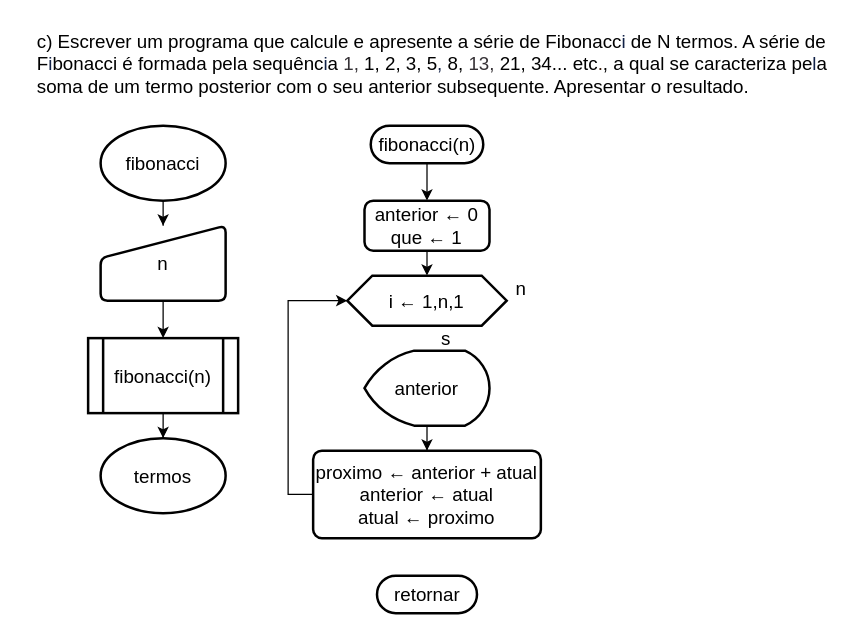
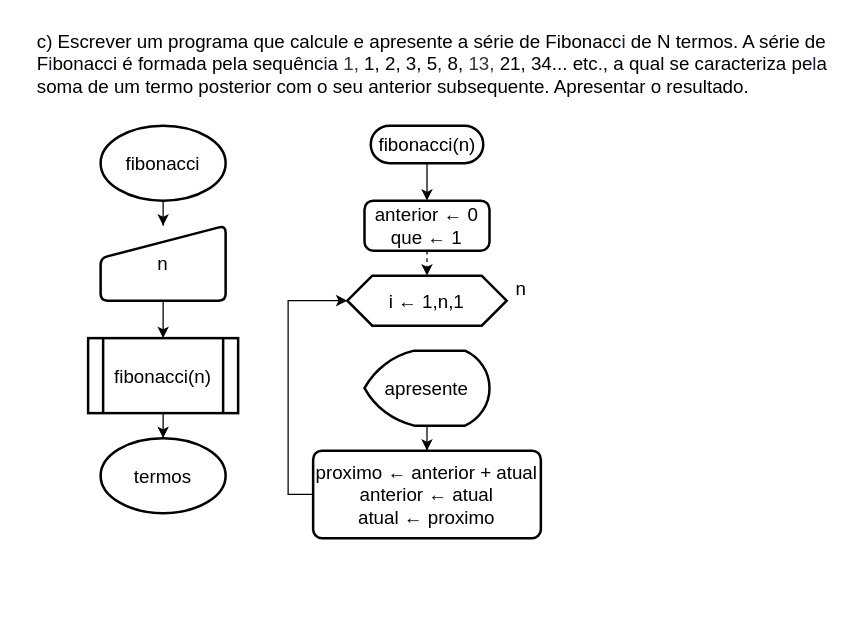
  <mxCell id="0" />
  <mxCell id="1" parent="0" />
  <mxCell id="2" value="&lt;div style=&quot;text-align: left;&quot;&gt;&lt;span style=&quot;background-color: initial;&quot; class=&quot;fontstyle0&quot;&gt;c) Escrever um programa que calcule e apresente a série de Fibonacc&lt;/span&gt;&lt;span style=&quot;background-color: initial; color: rgb(16, 32, 70);&quot; class=&quot;fontstyle0&quot;&gt;i &lt;/span&gt;&lt;span style=&quot;background-color: initial;&quot; class=&quot;fontstyle0&quot;&gt;de N termos. A série de&lt;/span&gt;&lt;/div&gt;&lt;span class=&quot;fontstyle0&quot; style=&quot;font-size: 15px;&quot;&gt;&lt;div style=&quot;text-align: left;&quot;&gt;&lt;span style=&quot;background-color: initial;&quot; class=&quot;fontstyle0&quot;&gt;F&lt;/span&gt;&lt;span style=&quot;background-color: initial; color: rgb(16, 32, 70);&quot; class=&quot;fontstyle0&quot;&gt;i&lt;/span&gt;&lt;span style=&quot;background-color: initial;&quot; class=&quot;fontstyle0&quot;&gt;bonacci é formada pela sequênc&lt;/span&gt;&lt;span style=&quot;background-color: initial; color: rgb(16, 32, 70);&quot; class=&quot;fontstyle0&quot;&gt;i&lt;/span&gt;&lt;span style=&quot;background-color: initial;&quot; class=&quot;fontstyle0&quot;&gt;a &lt;/span&gt;&lt;span style=&quot;background-color: initial; color: rgb(53, 49, 53);&quot; class=&quot;fontstyle0&quot;&gt;1, &lt;/span&gt;&lt;span style=&quot;background-color: initial;&quot; class=&quot;fontstyle0&quot;&gt;1, 2, 3, 5&lt;/span&gt;&lt;span style=&quot;background-color: initial; color: rgb(16, 32, 70);&quot; class=&quot;fontstyle0&quot;&gt;, &lt;/span&gt;&lt;span style=&quot;background-color: initial;&quot; class=&quot;fontstyle0&quot;&gt;8, &lt;/span&gt;&lt;span style=&quot;background-color: initial; color: rgb(53, 49, 53);&quot; class=&quot;fontstyle0&quot;&gt;13, &lt;/span&gt;&lt;span style=&quot;background-color: initial;&quot; class=&quot;fontstyle0&quot;&gt;21, 34... etc&lt;/span&gt;&lt;span style=&quot;background-color: initial; color: rgb(62, 31, 13);&quot; class=&quot;fontstyle0&quot;&gt;.&lt;/span&gt;&lt;span style=&quot;background-color: initial;&quot; class=&quot;fontstyle0&quot;&gt;, a qual se caracteriza pe&lt;/span&gt;&lt;span style=&quot;background-color: initial; color: rgb(16, 32, 70);&quot; class=&quot;fontstyle0&quot;&gt;l&lt;/span&gt;&lt;span style=&quot;background-color: initial;&quot; class=&quot;fontstyle0&quot;&gt;a&lt;/span&gt;&lt;/div&gt;&lt;/span&gt;&lt;span class=&quot;fontstyle0&quot; style=&quot;font-size: 15px;&quot;&gt;&lt;div style=&quot;text-align: left;&quot;&gt;&lt;span style=&quot;background-color: initial;&quot;&gt;soma de um termo posterior com o seu anterior subsequente. Apresentar o resultado.&lt;/span&gt;&lt;/div&gt;&lt;/span&gt;" style="text;html=1;align=center;verticalAlign=middle;resizable=0;points=[];autosize=1;strokeColor=none;fillColor=none;fontSize=15;" vertex="1" parent="1"><mxGeometry width="650" height="60" as="geometry" x="20" y="20" /></mxCell>
  <mxCell id="3" value="" style="edgeStyle=orthogonalEdgeStyle;rounded=0;orthogonalLoop=1;jettySize=auto;html=1;fontSize=15;" edge="1" parent="1" source="4" target="7"><mxGeometry relative="1" as="geometry" /></mxCell>
  <mxCell id="4" value="fibonacci(n)" style="html=1;dashed=0;whitespace=wrap;shape=mxgraph.dfd.start;fontSize=15;strokeWidth=2;" vertex="1" parent="1"><mxGeometry x="296.1" y="100" width="90" height="30" as="geometry" /></mxCell>
- <mxCell id="5" value="retornar" style="html=1;dashed=0;whitespace=wrap;shape=mxgraph.dfd.start;fontSize=15;strokeWidth=2;" vertex="1" parent="1"><mxGeometry x="301.1" y="460" width="80" height="30" as="geometry" /></mxCell>
- <mxCell id="6" value="" style="edgeStyle=orthogonalEdgeStyle;rounded=0;orthogonalLoop=1;jettySize=auto;html=1;fontSize=15;" edge="1" parent="1" source="7" target="8"><mxGeometry relative="1" as="geometry" /></mxCell>
+ <mxCell id="6" value="" style="edgeStyle=orthogonalEdgeStyle;rounded=0;orthogonalLoop=1;jettySize=auto;html=1;fontSize=15;dashed=1;" edge="1" parent="1" source="7" target="8"><mxGeometry relative="1" as="geometry" /></mxCell>
  <mxCell id="7" value="anterior ← 0&lt;br&gt;que ← 1" style="rounded=1;whiteSpace=wrap;html=1;absoluteArcSize=1;arcSize=14;strokeWidth=2;fontSize=15;" vertex="1" parent="1"><mxGeometry x="291.1" y="160" width="100" height="40" as="geometry" /></mxCell>
  <mxCell id="8" value="i ← 1,n,1" style="shape=hexagon;perimeter=hexagonPerimeter2;whiteSpace=wrap;html=1;fixedSize=1;fontSize=15;rounded=1;arcSize=0;strokeWidth=2;" vertex="1" parent="1"><mxGeometry x="277.35" y="220" width="127.5" height="40" as="geometry" /></mxCell>
  <mxCell id="9" style="edgeStyle=orthogonalEdgeStyle;rounded=0;orthogonalLoop=1;jettySize=auto;html=1;exitX=0;exitY=0.5;exitDx=0;exitDy=0;entryX=0;entryY=0.5;entryDx=0;entryDy=0;fontSize=15;" edge="1" parent="1" source="10" target="8"><mxGeometry relative="1" as="geometry" /></mxCell>
  <mxCell id="10" value="proximo ← anterior + atual&lt;br&gt;anterior ← atual&lt;br&gt;atual ← proximo" style="rounded=1;whiteSpace=wrap;html=1;absoluteArcSize=1;arcSize=14;strokeWidth=2;fontSize=15;" vertex="1" parent="1"><mxGeometry x="250.01" y="360" width="182.18" height="70" as="geometry" /></mxCell>
- <mxCell id="11" value="s" style="text;html=1;align=center;verticalAlign=middle;resizable=0;points=[];autosize=1;strokeColor=none;fillColor=none;fontSize=15;" vertex="1" parent="1"><mxGeometry x="346.1" y="260" width="20" height="20" as="geometry" /></mxCell>
  <mxCell id="12" style="edgeStyle=orthogonalEdgeStyle;rounded=0;orthogonalLoop=1;jettySize=auto;html=1;exitX=0.5;exitY=1;exitDx=0;exitDy=0;exitPerimeter=0;fontSize=15;" edge="1" parent="1" source="13" target="10"><mxGeometry relative="1" as="geometry" /></mxCell>
- <mxCell id="13" value="anterior" style="strokeWidth=2;html=1;shape=mxgraph.flowchart.display;whiteSpace=wrap;fontSize=15;" vertex="1" parent="1"><mxGeometry x="291.1" y="280" width="100" height="60" as="geometry" /></mxCell>
+ <mxCell id="13" value="apresente" style="strokeWidth=2;html=1;shape=mxgraph.flowchart.display;whiteSpace=wrap;fontSize=15;" vertex="1" parent="1"><mxGeometry x="291.1" y="280" width="100" height="60" as="geometry" /></mxCell>
  <mxCell id="14" value="n" style="text;html=1;align=center;verticalAlign=middle;resizable=0;points=[];autosize=1;strokeColor=none;fillColor=none;fontSize=15;" vertex="1" parent="1"><mxGeometry x="406.1" y="220" width="20" height="20" as="geometry" /></mxCell>
  <mxCell id="15" value="" style="edgeStyle=orthogonalEdgeStyle;rounded=0;orthogonalLoop=1;jettySize=auto;html=1;fontSize=15;" edge="1" parent="1" source="16" target="19"><mxGeometry relative="1" as="geometry" /></mxCell>
  <mxCell id="16" value="fibonacci" style="strokeWidth=2;html=1;shape=mxgraph.flowchart.start_1;whiteSpace=wrap;fontSize=15;" vertex="1" parent="1"><mxGeometry x="80" y="100" width="100" height="60" as="geometry" /></mxCell>
  <mxCell id="17" value="termos" style="strokeWidth=2;html=1;shape=mxgraph.flowchart.start_1;whiteSpace=wrap;fontSize=15;" vertex="1" parent="1"><mxGeometry x="80" y="350" width="100" height="60" as="geometry" /></mxCell>
  <mxCell id="18" value="" style="edgeStyle=orthogonalEdgeStyle;rounded=0;orthogonalLoop=1;jettySize=auto;html=1;fontSize=15;" edge="1" parent="1" source="19" target="21"><mxGeometry relative="1" as="geometry" /></mxCell>
  <mxCell id="19" value="n" style="html=1;strokeWidth=2;shape=manualInput;whiteSpace=wrap;rounded=1;size=26;arcSize=11;fontSize=15;" vertex="1" parent="1"><mxGeometry x="80" y="180" width="100" height="60" as="geometry" /></mxCell>
  <mxCell id="20" value="" style="edgeStyle=orthogonalEdgeStyle;rounded=0;orthogonalLoop=1;jettySize=auto;html=1;fontSize=15;" edge="1" parent="1" source="21" target="17"><mxGeometry relative="1" as="geometry" /></mxCell>
  <mxCell id="21" value="fibonacci(n)" style="shape=process;whiteSpace=wrap;html=1;backgroundOutline=1;fontSize=15;strokeWidth=2;rounded=1;arcSize=0;" vertex="1" parent="1"><mxGeometry x="70" y="270" width="120" height="60" as="geometry" /></mxCell>
